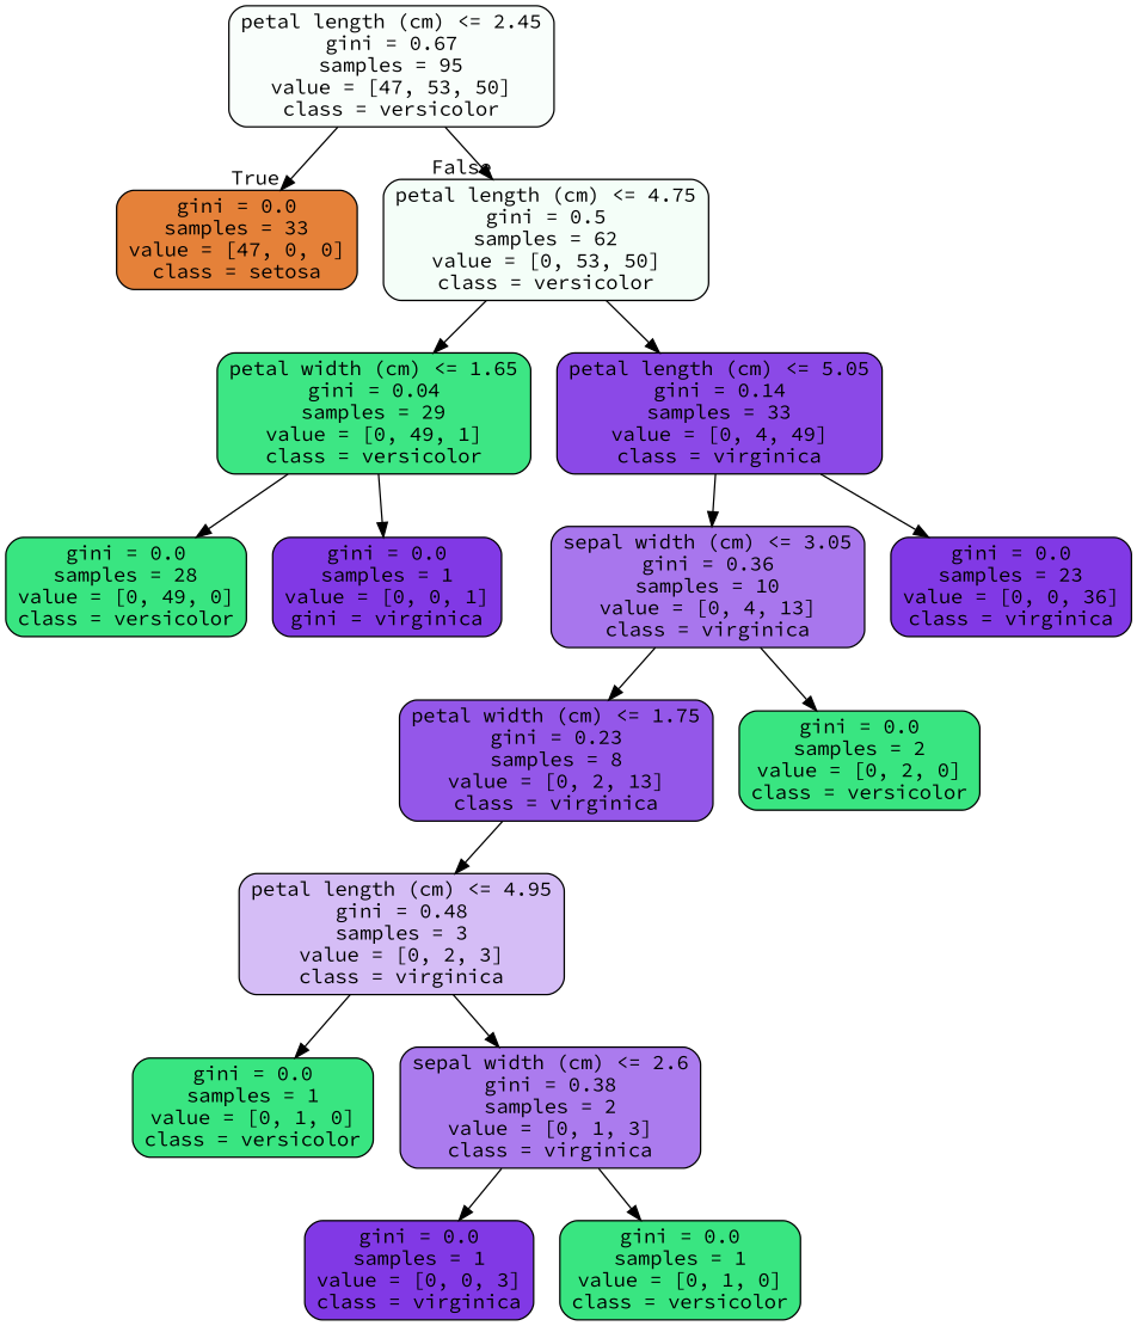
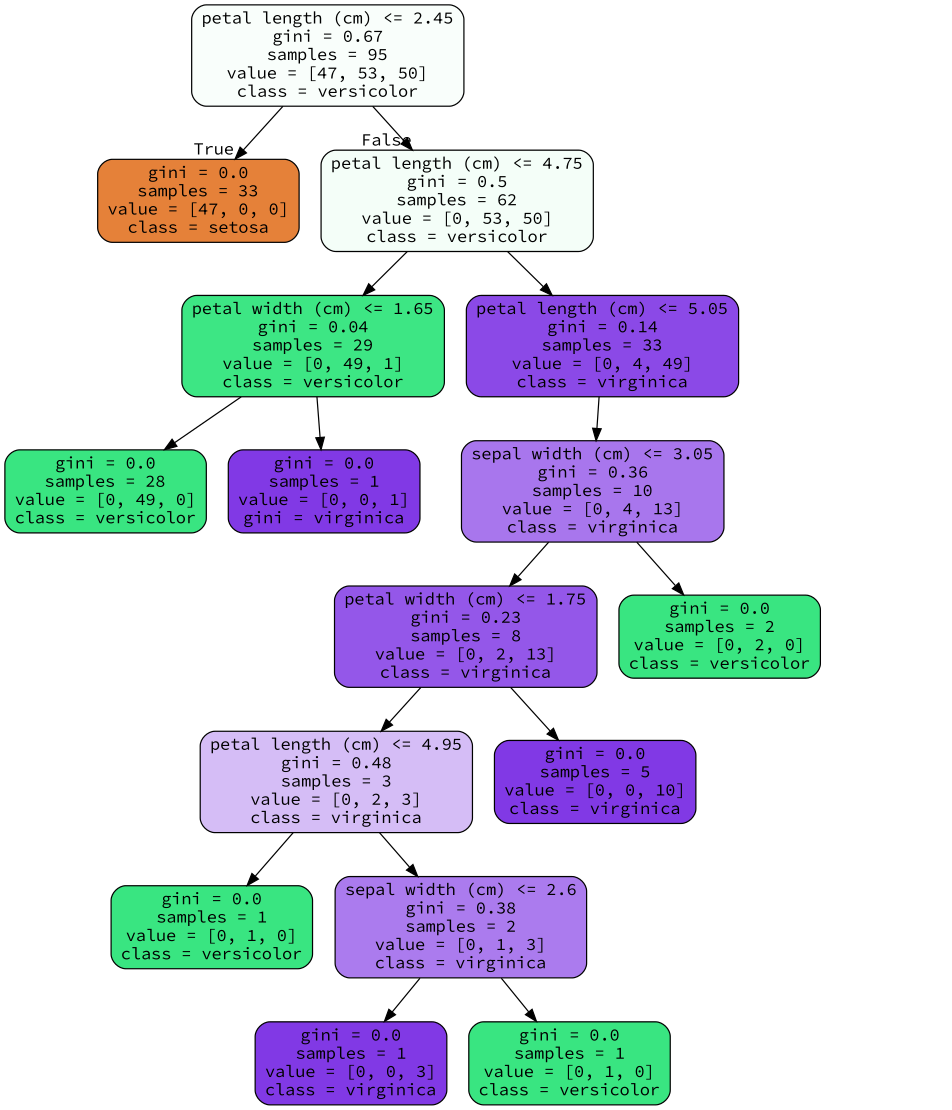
  digraph {
    fontname="Source Code Pro"
    node [color=black fillcolor="#39e581" fontname="Source Code Pro" shape=box style="filled, rounded"]
    edge [fontname="Source Code Pro"]
    n1 [fillcolor="#f9fefb" label="petal length (cm) <= 2.45\ngini = 0.67\nsamples = 95\nvalue = [47, 53, 50]\nclass = versicolor"]
    n2 [fillcolor="#e58139" label="gini = 0.0\nsamples = 33\nvalue = [47, 0, 0]\nclass = setosa"]
    n3 [fillcolor="#f4fef8" label="petal length (cm) <= 4.75\ngini = 0.5\nsamples = 62\nvalue = [0, 53, 50]\nclass = versicolor"]
    n4 [fillcolor="#3de684" label="petal width (cm) <= 1.65\ngini = 0.04\nsamples = 29\nvalue = [0, 49, 1]\nclass = versicolor"]
    n5 [fillcolor="#8b49e7" label="petal length (cm) <= 5.05\ngini = 0.14\nsamples = 33\nvalue = [0, 4, 49]\nclass = virginica"]
    n6 [label="gini = 0.0\nsamples = 28\nvalue = [0, 49, 0]\nclass = versicolor"]
    n7 [fillcolor="#8139e5" label="gini = 0.0\nsamples = 1\nvalue = [0, 0, 1]\ngini = virginica"]
    n8 [fillcolor="#a876ed" label="sepal width (cm) <= 3.05\ngini = 0.36\nsamples = 10\nvalue = [0, 4, 13]\nclass = virginica"]
-   n9 [fillcolor="#8139e5" label="gini = 0.0\nsamples = 23\nvalue = [0, 0, 36]\nclass = virginica"]
    n10 [fillcolor="#9457e9" label="petal width (cm) <= 1.75\ngini = 0.23\nsamples = 8\nvalue = [0, 2, 13]\nclass = virginica"]
    n11 [label="gini = 0.0\nsamples = 2\nvalue = [0, 2, 0]\nclass = versicolor"]
    n12 [fillcolor="#d5bdf6" label="petal length (cm) <= 4.95\ngini = 0.48\nsamples = 3\nvalue = [0, 2, 3]\nclass = virginica"]
+   n13 [fillcolor="#8139e5" label="gini = 0.0\nsamples = 5\nvalue = [0, 0, 10]\nclass = virginica"]
    n14 [label="gini = 0.0\nsamples = 1\nvalue = [0, 1, 0]\nclass = versicolor"]
    n15 [fillcolor="#ab7bee" label="sepal width (cm) <= 2.6\ngini = 0.38\nsamples = 2\nvalue = [0, 1, 3]\nclass = virginica"]
    n16 [fillcolor="#8139e5" label="gini = 0.0\nsamples = 1\nvalue = [0, 0, 3]\nclass = virginica"]
    n17 [label="gini = 0.0\nsamples = 1\nvalue = [0, 1, 0]\nclass = versicolor"]
    n1 -> n2 [headlabel=True labelangle=45 labeldistance=2.5]
    n1 -> n3 [headlabel=False labelangle=-45 labeldistance=2.5]
    n3 -> n4
    n3 -> n5
    n4 -> n6
    n4 -> n7
    n5 -> n8
-   n5 -> n9
    n8 -> n10
    n8 -> n11
    n10 -> n12
+   n10 -> n13
    n12 -> n14
    n12 -> n15
    n15 -> n16
    n15 -> n17
  }
